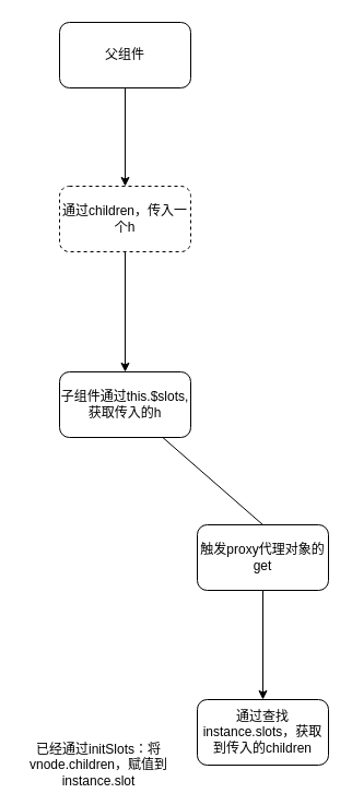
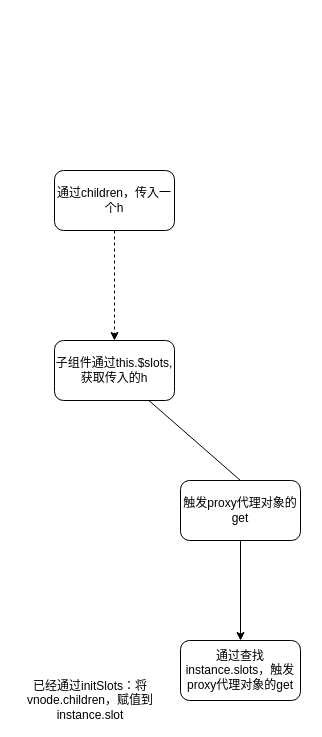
  <mxCell id="0" />
  <mxCell id="1" parent="0" />
- <mxCell id="2" style="edgeStyle=none;html=1;exitX=0.5;exitY=1;exitDx=0;exitDy=0;entryX=0.5;entryY=0;entryDx=0;entryDy=0;" edge="1" parent="1" source="3" target="7"><mxGeometry relative="1" as="geometry" /></mxCell>
- <mxCell id="3" value="父组件" style="rounded=1;whiteSpace=wrap;html=1;" vertex="1" parent="1"><mxGeometry x="54" y="20" width="120" height="60" as="geometry" /></mxCell>
  <mxCell id="4" style="edgeStyle=none;html=1;entryX=0.5;entryY=0;entryDx=0;entryDy=0;endArrow=none;" edge="1" parent="1" source="5" target="9"><mxGeometry relative="1" as="geometry" /></mxCell>
  <mxCell id="5" value="子组件通过this.$slots,获取传入的h" style="rounded=1;whiteSpace=wrap;html=1;" vertex="1" parent="1"><mxGeometry x="54" y="340" width="120" height="60" as="geometry" /></mxCell>
- <mxCell id="6" style="edgeStyle=none;html=1;entryX=0.5;entryY=0;entryDx=0;entryDy=0;" edge="1" parent="1" source="7" target="5"><mxGeometry relative="1" as="geometry" /></mxCell>
- <mxCell id="7" value="通过children，传入一个h" style="rounded=1;whiteSpace=wrap;html=1;dashed=1;" vertex="1" parent="1"><mxGeometry x="54" y="170" width="120" height="60" as="geometry" /></mxCell>
+ <mxCell id="6" style="edgeStyle=none;html=1;entryX=0.5;entryY=0;entryDx=0;entryDy=0;dashed=1;" edge="1" parent="1" source="7" target="5"><mxGeometry relative="1" as="geometry" /></mxCell>
+ <mxCell id="7" value="通过children，传入一个h" style="rounded=1;whiteSpace=wrap;html=1;" vertex="1" parent="1"><mxGeometry x="54" y="170" width="120" height="60" as="geometry" /></mxCell>
  <mxCell id="8" style="edgeStyle=none;html=1;exitX=0.5;exitY=1;exitDx=0;exitDy=0;entryX=0.5;entryY=0;entryDx=0;entryDy=0;" edge="1" parent="1" source="9" target="10"><mxGeometry relative="1" as="geometry" /></mxCell>
  <mxCell id="9" value="触发proxy代理对象的get" style="rounded=1;whiteSpace=wrap;html=1;" vertex="1" parent="1"><mxGeometry x="180" y="480" width="120" height="60" as="geometry" /></mxCell>
- <mxCell id="10" value="通过查找instance.slots，获取到传入的children" style="rounded=1;whiteSpace=wrap;html=1;" vertex="1" parent="1"><mxGeometry x="180" y="640" width="120" height="60" as="geometry" /></mxCell>
+ <mxCell id="10" value="通过查找instance.slots，触发proxy代理对象的get" style="rounded=1;whiteSpace=wrap;html=1;" vertex="1" parent="1"><mxGeometry x="180" y="640" width="120" height="60" as="geometry" /></mxCell>
  <mxCell id="11" value="已经通过initSlots：将vnode.children，赋值到instance.slot" style="text;html=1;strokeColor=none;fillColor=none;align=center;verticalAlign=middle;whiteSpace=wrap;rounded=0;" vertex="1" parent="1"><mxGeometry x="20" y="685" width="140" height="30" as="geometry" /></mxCell>
